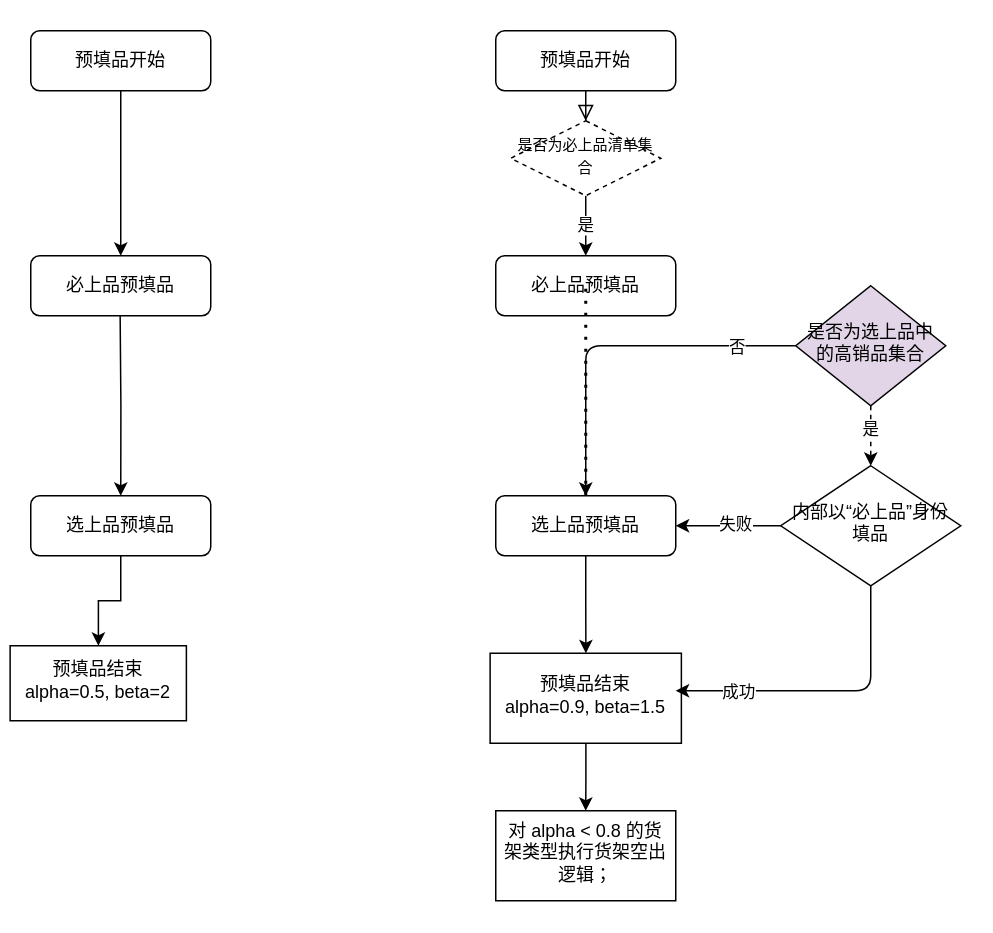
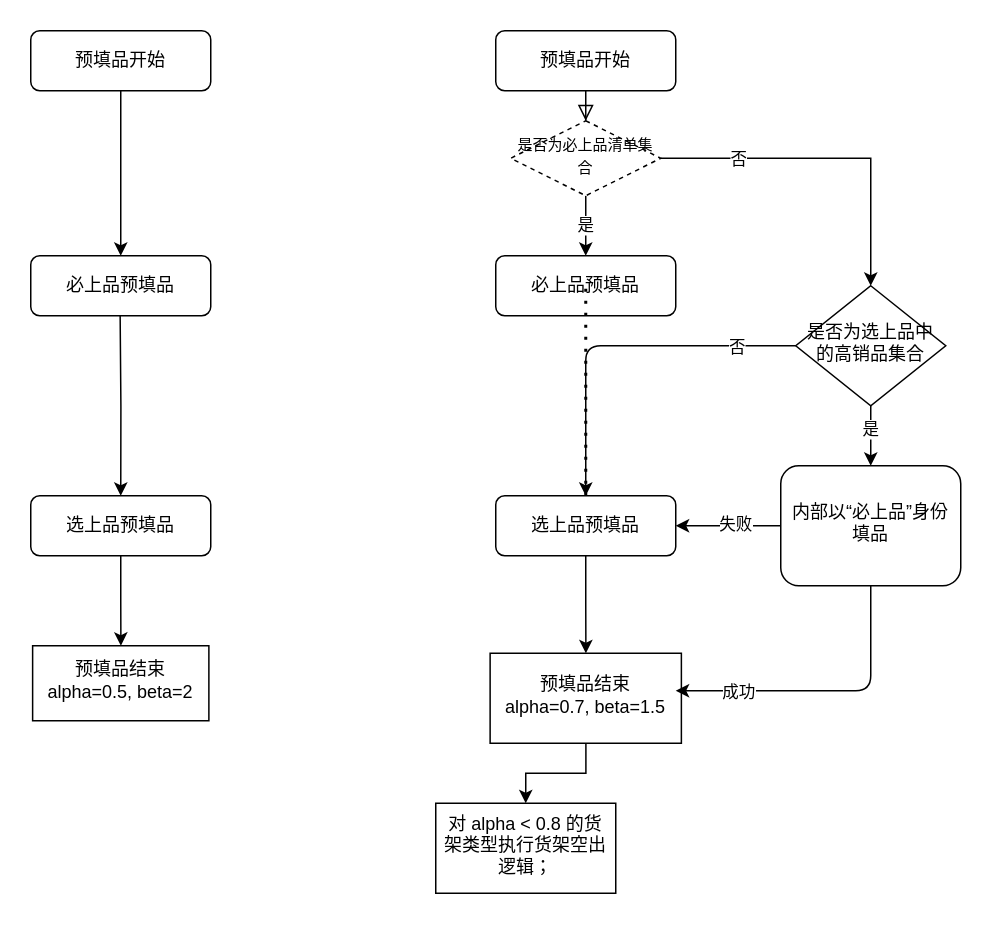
  <mxCell id="0" />
  <mxCell id="1" parent="0" />
  <mxCell id="2" value="" style="rounded=0;html=1;jettySize=auto;orthogonalLoop=1;fontSize=11;endArrow=block;endFill=0;endSize=8;strokeWidth=1;shadow=0;labelBackgroundColor=none;edgeStyle=orthogonalEdgeStyle;" parent="1" source="3" target="7" edge="1"><mxGeometry relative="1" as="geometry" /></mxCell>
  <mxCell id="3" value="预填品开始" style="rounded=1;whiteSpace=wrap;html=1;fontSize=12;glass=0;strokeWidth=1;shadow=0;" parent="1" vertex="1"><mxGeometry x="330" y="20" width="120" height="40" as="geometry" /></mxCell>
  <mxCell id="4" value="是" style="edgeStyle=orthogonalEdgeStyle;rounded=0;orthogonalLoop=1;jettySize=auto;html=1;" edge="1" parent="1" source="7" target="8"><mxGeometry relative="1" as="geometry" /></mxCell>
+ <mxCell id="5" value="" style="edgeStyle=orthogonalEdgeStyle;rounded=0;orthogonalLoop=1;jettySize=auto;html=1;" edge="1" parent="1" source="7" target="11"><mxGeometry relative="1" as="geometry" /></mxCell>
+ <mxCell id="6" value="否" style="edgeLabel;html=1;align=center;verticalAlign=middle;resizable=0;points=[];" vertex="1" connectable="0" parent="5"><mxGeometry x="-0.436" y="2" relative="1" as="geometry"><mxPoint x="-11.67" y="2" as="offset" /></mxGeometry></mxCell>
  <mxCell id="7" value="&lt;font style=&quot;font-size: 10px&quot;&gt;是否为必上品清单集合&lt;/font&gt;" style="rhombus;whiteSpace=wrap;html=1;shadow=0;fontFamily=Helvetica;fontSize=12;align=center;strokeWidth=1;spacing=6;spacingTop=-4;dashed=1;" parent="1" vertex="1"><mxGeometry x="340" y="80" width="100" height="50" as="geometry" /></mxCell>
  <mxCell id="8" value="必上品预填品" style="rounded=1;whiteSpace=wrap;html=1;fontSize=12;glass=0;strokeWidth=1;shadow=0;" parent="1" vertex="1"><mxGeometry x="330" y="170" width="120" height="40" as="geometry" /></mxCell>
- <mxCell id="9" value="" style="edgeStyle=orthogonalEdgeStyle;rounded=0;orthogonalLoop=1;jettySize=auto;html=1;dashed=1;" edge="1" parent="1" source="11" target="14"><mxGeometry relative="1" as="geometry" /></mxCell>
+ <mxCell id="9" value="" style="edgeStyle=orthogonalEdgeStyle;rounded=0;orthogonalLoop=1;jettySize=auto;html=1;" edge="1" parent="1" source="11" target="14"><mxGeometry relative="1" as="geometry" /></mxCell>
  <mxCell id="10" value="是" style="edgeLabel;html=1;align=center;verticalAlign=middle;resizable=0;points=[];" vertex="1" connectable="0" parent="9"><mxGeometry x="-0.249" y="-1" relative="1" as="geometry"><mxPoint as="offset" /></mxGeometry></mxCell>
- <mxCell id="11" value="是否为选上品中的高销品集合" style="rhombus;whiteSpace=wrap;html=1;shadow=0;strokeWidth=1;spacing=6;spacingTop=-4;fillColor=#e1d5e7;" vertex="1" parent="1"><mxGeometry x="530" y="190" width="100" height="80" as="geometry" /></mxCell>
+ <mxCell id="11" value="是否为选上品中的高销品集合" style="rhombus;whiteSpace=wrap;html=1;shadow=0;strokeWidth=1;spacing=6;spacingTop=-4;" vertex="1" parent="1"><mxGeometry x="530" y="190" width="100" height="80" as="geometry" /></mxCell>
  <mxCell id="12" value="" style="edgeStyle=orthogonalEdgeStyle;rounded=0;orthogonalLoop=1;jettySize=auto;html=1;" edge="1" parent="1" source="14" target="18"><mxGeometry relative="1" as="geometry" /></mxCell>
  <mxCell id="13" value="失败" style="edgeLabel;html=1;align=center;verticalAlign=middle;resizable=0;points=[];" vertex="1" connectable="0" parent="12"><mxGeometry x="-0.124" y="-2" relative="1" as="geometry"><mxPoint as="offset" /></mxGeometry></mxCell>
- <mxCell id="14" value="内部以“必上品”身份填品" style="rhombus;whiteSpace=wrap;html=1;shadow=0;strokeWidth=1;spacing=6;spacingTop=-4;" vertex="1" parent="1"><mxGeometry x="520" y="310" width="120" height="80" as="geometry" /></mxCell>
+ <mxCell id="14" value="内部以“必上品”身份填品" style="whiteSpace=wrap;html=1;shadow=0;strokeWidth=1;spacing=6;spacingTop=-4;rounded=1;" vertex="1" parent="1"><mxGeometry x="520" y="310" width="120" height="80" as="geometry" /></mxCell>
  <mxCell id="15" value="" style="edgeStyle=orthogonalEdgeStyle;rounded=0;orthogonalLoop=1;jettySize=auto;html=1;" edge="1" parent="1" source="16" target="31"><mxGeometry relative="1" as="geometry" /></mxCell>
- <mxCell id="16" value="预填品结束&lt;br&gt;alpha=0.9, beta=1.5" style="whiteSpace=wrap;html=1;shadow=0;strokeWidth=1;spacing=6;spacingTop=-4;" vertex="1" parent="1"><mxGeometry x="326.25" y="435" width="127.5" height="60" as="geometry" /></mxCell>
+ <mxCell id="16" value="预填品结束&lt;br&gt;alpha=0.7, beta=1.5" style="whiteSpace=wrap;html=1;shadow=0;strokeWidth=1;spacing=6;spacingTop=-4;" vertex="1" parent="1"><mxGeometry x="326.25" y="435" width="127.5" height="60" as="geometry" /></mxCell>
  <mxCell id="17" value="" style="edgeStyle=orthogonalEdgeStyle;rounded=0;orthogonalLoop=1;jettySize=auto;html=1;" edge="1" parent="1" source="18" target="16"><mxGeometry relative="1" as="geometry" /></mxCell>
  <mxCell id="18" value="选上品预填品" style="rounded=1;whiteSpace=wrap;html=1;fontSize=12;glass=0;strokeWidth=1;shadow=0;" vertex="1" parent="1"><mxGeometry x="330" y="330" width="120" height="40" as="geometry" /></mxCell>
  <mxCell id="19" value="" style="endArrow=classic;html=1;entryX=0.5;entryY=0;entryDx=0;entryDy=0;exitX=0;exitY=0.5;exitDx=0;exitDy=0;" edge="1" parent="1" source="11" target="18"><mxGeometry width="50" height="50" relative="1" as="geometry"><mxPoint x="500" y="280" as="sourcePoint" /><mxPoint x="550" y="230" as="targetPoint" /><Array as="points"><mxPoint x="390" y="230" /></Array></mxGeometry></mxCell>
  <mxCell id="20" value="否" style="edgeLabel;html=1;align=center;verticalAlign=middle;resizable=0;points=[];" vertex="1" connectable="0" parent="19"><mxGeometry x="-0.385" y="-1" relative="1" as="geometry"><mxPoint x="34.17" y="1" as="offset" /></mxGeometry></mxCell>
  <mxCell id="21" value="" style="endArrow=classic;html=1;exitX=0.5;exitY=1;exitDx=0;exitDy=0;" edge="1" parent="1" source="14"><mxGeometry width="50" height="50" relative="1" as="geometry"><mxPoint x="590" y="440" as="sourcePoint" /><mxPoint x="450" y="460" as="targetPoint" /><Array as="points"><mxPoint x="580" y="460" /></Array></mxGeometry></mxCell>
  <mxCell id="22" value="成功" style="edgeLabel;html=1;align=center;verticalAlign=middle;resizable=0;points=[];" vertex="1" connectable="0" parent="21"><mxGeometry x="0.25" relative="1" as="geometry"><mxPoint x="-33.1" as="offset" /></mxGeometry></mxCell>
  <mxCell id="23" value="" style="endArrow=none;dashed=1;html=1;dashPattern=1 3;strokeWidth=2;" edge="1" parent="1"><mxGeometry width="50" height="50" relative="1" as="geometry"><mxPoint x="390" y="330" as="sourcePoint" /><mxPoint x="390" y="190" as="targetPoint" /></mxGeometry></mxCell>
  <mxCell id="24" value="" style="edgeStyle=orthogonalEdgeStyle;rounded=0;orthogonalLoop=1;jettySize=auto;html=1;" edge="1" parent="1" source="25" target="26"><mxGeometry relative="1" as="geometry" /></mxCell>
  <mxCell id="25" value="预填品开始" style="rounded=1;whiteSpace=wrap;html=1;fontSize=12;glass=0;strokeWidth=1;shadow=0;" vertex="1" parent="1"><mxGeometry x="20" y="20" width="120" height="40" as="geometry" /></mxCell>
  <mxCell id="26" value="必上品预填品" style="rounded=1;whiteSpace=wrap;html=1;fontSize=12;glass=0;strokeWidth=1;shadow=0;" vertex="1" parent="1"><mxGeometry x="20" y="170" width="120" height="40" as="geometry" /></mxCell>
  <mxCell id="27" value="" style="edgeStyle=orthogonalEdgeStyle;rounded=0;orthogonalLoop=1;jettySize=auto;html=1;" edge="1" parent="1" source="28" target="30"><mxGeometry relative="1" as="geometry" /></mxCell>
  <mxCell id="28" value="选上品预填品" style="rounded=1;whiteSpace=wrap;html=1;fontSize=12;glass=0;strokeWidth=1;shadow=0;" vertex="1" parent="1"><mxGeometry x="20" y="330" width="120" height="40" as="geometry" /></mxCell>
  <mxCell id="29" value="" style="edgeStyle=orthogonalEdgeStyle;rounded=0;orthogonalLoop=1;jettySize=auto;html=1;entryX=0.5;entryY=0;entryDx=0;entryDy=0;" edge="1" parent="1" target="28"><mxGeometry relative="1" as="geometry"><mxPoint x="79.6" y="210" as="sourcePoint" /><mxPoint x="79.6" y="320" as="targetPoint" /></mxGeometry></mxCell>
- <mxCell id="30" value="预填品结束&lt;br&gt;alpha=0.5, beta=2" style="whiteSpace=wrap;html=1;shadow=0;strokeWidth=1;spacing=6;spacingTop=-4;" vertex="1" parent="1"><mxGeometry x="6.25" y="430" width="117.5" height="50" as="geometry" /></mxCell>
- <mxCell id="31" value="对 alpha &amp;lt; 0.8 的货架类型执行货架空出逻辑；" style="whiteSpace=wrap;html=1;shadow=0;strokeWidth=1;spacing=6;spacingTop=-4;" vertex="1" parent="1"><mxGeometry x="330" y="540" width="120" height="60" as="geometry" /></mxCell>
+ <mxCell id="30" value="预填品结束&lt;br&gt;alpha=0.5, beta=2" style="whiteSpace=wrap;html=1;shadow=0;strokeWidth=1;spacing=6;spacingTop=-4;" vertex="1" parent="1"><mxGeometry x="21.25" y="430" width="117.5" height="50" as="geometry" /></mxCell>
+ <mxCell id="31" value="对 alpha &amp;lt; 0.8 的货架类型执行货架空出逻辑；" style="whiteSpace=wrap;html=1;shadow=0;strokeWidth=1;spacing=6;spacingTop=-4;" vertex="1" parent="1"><mxGeometry x="290" y="535" width="120" height="60" as="geometry" /></mxCell>
